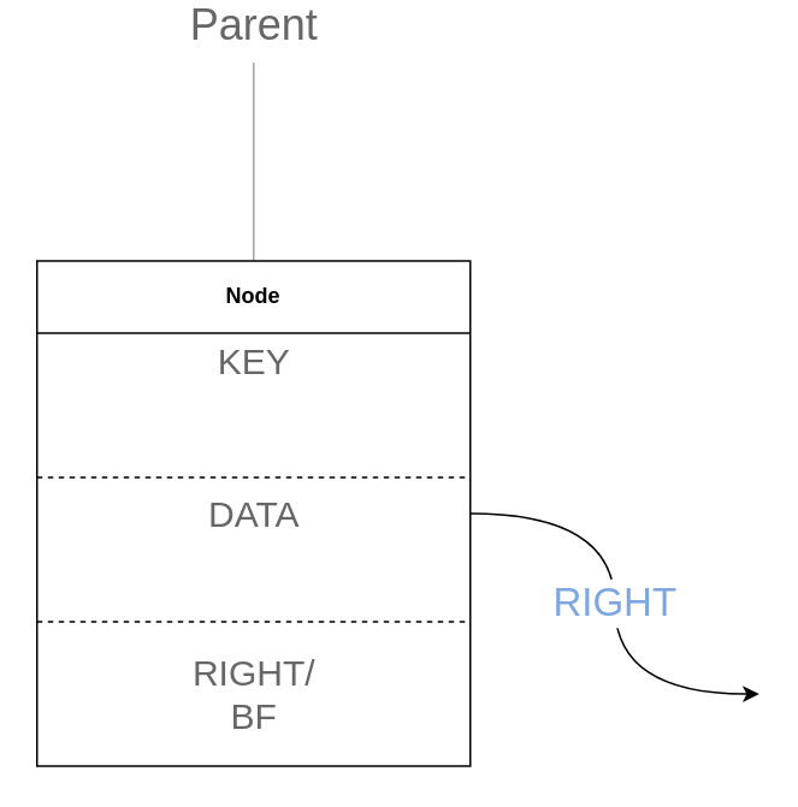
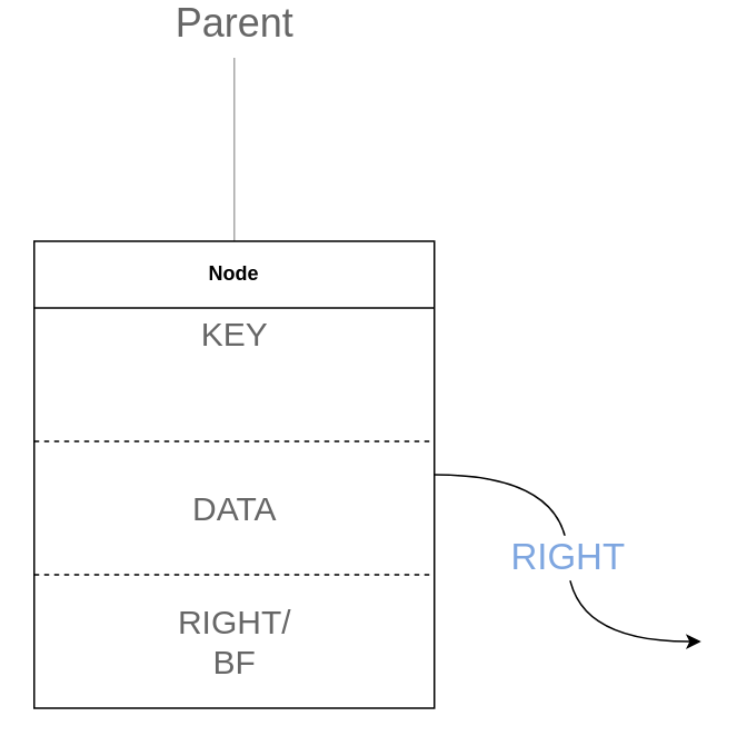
  <mxCell id="0" />
  <mxCell id="1" parent="0" />
  <mxCell id="2" value="&lt;font style=&quot;font-size: 24px;&quot; color=&quot;#666666&quot;&gt;Parent&lt;/font&gt;" style="edgeStyle=orthogonalEdgeStyle;rounded=0;orthogonalLoop=1;jettySize=auto;html=1;endArrow=none;endFill=0;startSize=8;endSize=8;strokeColor=#A6A6A6;" edge="1" parent="1" source="4"><mxGeometry x="1" y="20" relative="1" as="geometry"><mxPoint x="140" y="20" as="targetPoint" /><mxPoint x="20" y="-20" as="offset" /></mxGeometry></mxCell>
  <mxCell id="3" value="&lt;font style=&quot;font-size: 22px;&quot; color=&quot;#7ea6e0&quot;&gt;RIGHT&lt;/font&gt;" style="rounded=0;orthogonalLoop=1;jettySize=auto;html=1;exitX=1;exitY=0.5;exitDx=0;exitDy=0;edgeStyle=orthogonalEdgeStyle;elbow=vertical;curved=1;" edge="1" parent="1" source="4"><mxGeometry relative="1" as="geometry"><mxPoint x="420" y="370" as="targetPoint" /><mxPoint as="offset" /></mxGeometry></mxCell>
  <mxCell id="4" value="Node" style="swimlane;whiteSpace=wrap;html=1;startSize=40;" vertex="1" parent="1"><mxGeometry x="20" y="130" width="240" height="280" as="geometry" /></mxCell>
  <mxCell id="5" value="" style="endArrow=none;dashed=1;html=1;rounded=0;" edge="1" parent="4"><mxGeometry width="50" height="50" relative="1" as="geometry"><mxPoint y="120" as="sourcePoint" /><mxPoint x="240" y="120" as="targetPoint" /></mxGeometry></mxCell>
  <mxCell id="6" value="&lt;div style=&quot;font-size: 20px;&quot;&gt;KEY&lt;/div&gt;" style="text;html=1;align=center;verticalAlign=middle;resizable=0;points=[];autosize=1;strokeColor=none;fillColor=none;fontSize=20;fontColor=#666666;" vertex="1" parent="4"><mxGeometry x="90" y="35" width="60" height="40" as="geometry" /></mxCell>
  <mxCell id="7" value="&lt;div style=&quot;font-size: 20px;&quot;&gt;RIGHT/&lt;/div&gt;&lt;div style=&quot;font-size: 20px;&quot;&gt;BF&lt;br style=&quot;font-size: 20px;&quot;&gt;&lt;/div&gt;" style="text;html=1;align=center;verticalAlign=middle;resizable=0;points=[];autosize=1;strokeColor=none;fillColor=none;fontSize=20;fontColor=#666666;" vertex="1" parent="4"><mxGeometry x="70" y="210" width="100" height="60" as="geometry" /></mxCell>
  <mxCell id="8" value="" style="endArrow=none;dashed=1;html=1;rounded=0;" edge="1" parent="1"><mxGeometry width="50" height="50" relative="1" as="geometry"><mxPoint x="20" y="330" as="sourcePoint" /><mxPoint x="260" y="330" as="targetPoint" /></mxGeometry></mxCell>
- <mxCell id="9" value="DATA" style="text;html=1;align=center;verticalAlign=middle;resizable=0;points=[];autosize=1;strokeColor=none;fillColor=none;fontSize=20;fontColor=#666666;" vertex="1" parent="1"><mxGeometry x="105" y="250" width="70" height="40" as="geometry" /></mxCell>
+ <mxCell id="9" value="DATA" style="text;html=1;align=center;verticalAlign=middle;resizable=0;points=[];autosize=1;strokeColor=none;fillColor=none;fontSize=20;fontColor=#666666;" vertex="1" parent="1"><mxGeometry x="105" y="270" width="70" height="40" as="geometry" /></mxCell>
